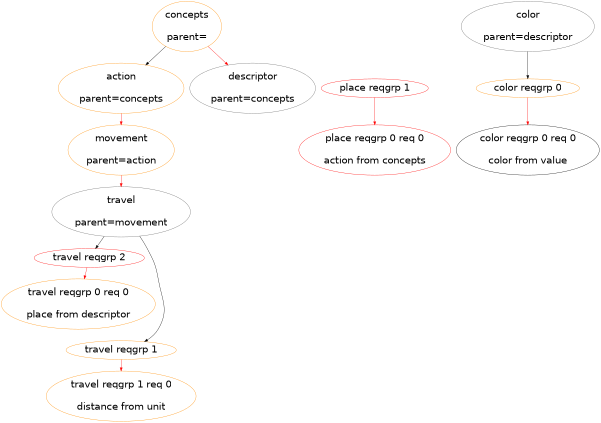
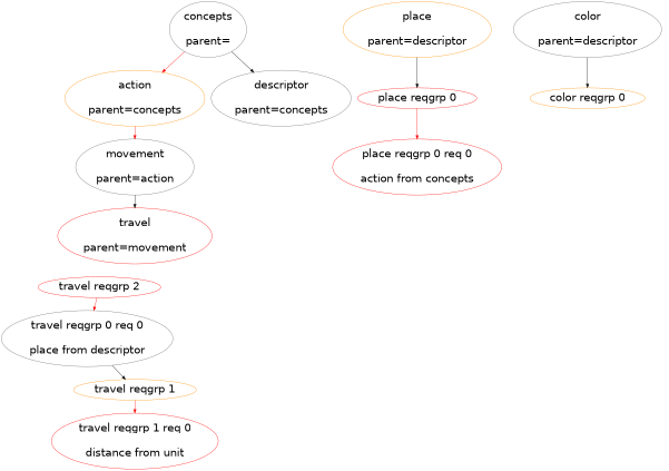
  digraph {
    fontname="DejaVu Sans"
    node [color=darkorange fontname="DejaVu Sans" fontsize=30]
    edge [fontname="DejaVu Sans"]
-   "concepts\n\nparent="
+   "concepts\n\nparent=" [color=gray40]
    "action\n\nparent=concepts"
    "descriptor\n\nparent=concepts" [color=gray40]
-   "movement\n\nparent=action"
-   "travel\n\nparent=movement" [color=gray40]
+   "movement\n\nparent=action" [color=gray40]
+   "travel\n\nparent=movement" [color=red]
    n6 [color=red label="travel reqgrp 2"]
    "travel reqgrp 1"
-   "travel reqgrp 0 req 0\n\nplace from descriptor"
-   "travel reqgrp 1 req 0\n\ndistance from unit"
-   "place reqgrp 0" [color=red label="place reqgrp 1"]
+   "travel reqgrp 0 req 0\n\nplace from descriptor" [color=gray40]
+   "travel reqgrp 1 req 0\n\ndistance from unit" [color=red]
+   "place reqgrp 0" [color=red]
+   "place\n\nparent=descriptor"
    "color\n\nparent=descriptor" [color=gray40]
    "color reqgrp 0"
    "place reqgrp 0 req 0\n\naction from concepts" [color=red]
-   "color reqgrp 0 req 0\n\ncolor from value" [color=black]
-   "concepts\n\nparent=" -> "action\n\nparent=concepts"
-   "concepts\n\nparent=" -> "descriptor\n\nparent=concepts" [color=red]
+   "concepts\n\nparent=" -> "action\n\nparent=concepts" [color=red]
+   "concepts\n\nparent=" -> "descriptor\n\nparent=concepts"
    "action\n\nparent=concepts" -> "movement\n\nparent=action" [color=red]
-   "movement\n\nparent=action" -> "travel\n\nparent=movement" [color=red]
-   "travel\n\nparent=movement" -> n6
-   "travel\n\nparent=movement" -> "travel reqgrp 1"
+   "movement\n\nparent=action" -> "travel\n\nparent=movement"
+   "travel reqgrp 0 req 0\n\nplace from descriptor" -> "travel reqgrp 1"
    n6 -> "travel reqgrp 0 req 0\n\nplace from descriptor" [color=red]
    "travel reqgrp 1" -> "travel reqgrp 1 req 0\n\ndistance from unit" [color=red]
    "place reqgrp 0" -> "place reqgrp 0 req 0\n\naction from concepts" [color=red]
+   "place\n\nparent=descriptor" -> "place reqgrp 0"
    "color\n\nparent=descriptor" -> "color reqgrp 0"
-   "color reqgrp 0" -> "color reqgrp 0 req 0\n\ncolor from value" [color=red]
  }
